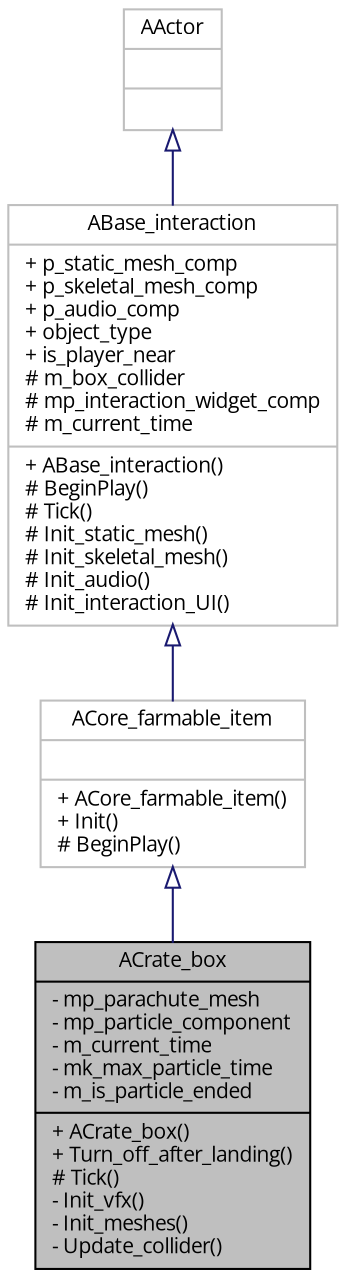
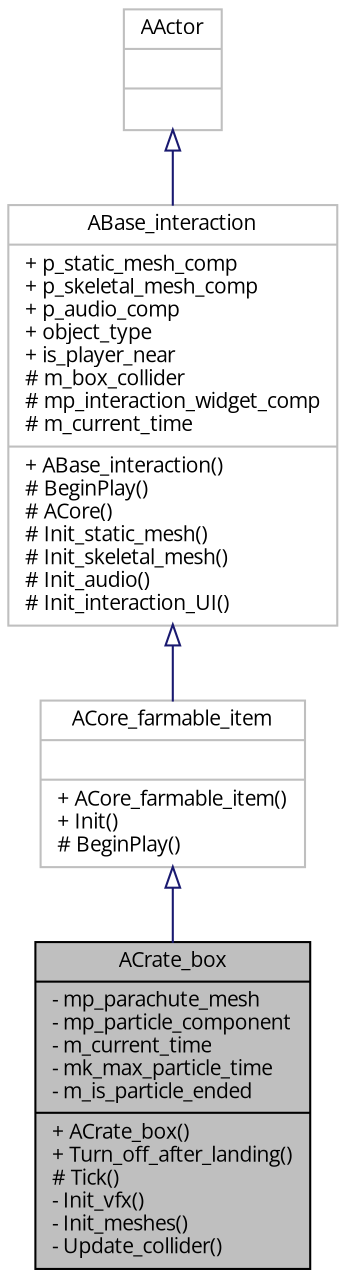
  digraph {
    fontname="Open Sans"
    node [color=grey75 fillcolor=white fontname="Open Sans" fontsize=10 shape=record style=filled]
    edge [arrowtail=onormal color=midnightblue dir=back fontname="Open Sans" fontsize=10 labelfontname=Helvetica labelfontsize=10 style=solid]
    n1 [color=black fillcolor=grey75 fontcolor=black height=0.2 label="{ACrate_box\n|- mp_parachute_mesh\l- mp_particle_component\l- m_current_time\l- mk_max_particle_time\l- m_is_particle_ended\l|+ ACrate_box()\l+ Turn_off_after_landing()\l# Tick()\l- Init_vfx()\l- Init_meshes()\l- Update_collider()\l}" width=0.4]
    n2 [height=0.2 label="{ACore_farmable_item\n||+ ACore_farmable_item()\l+ Init()\l# BeginPlay()\l}" width=0.4]
-   n3 [height=0.2 label="{ABase_interaction\n|+ p_static_mesh_comp\l+ p_skeletal_mesh_comp\l+ p_audio_comp\l+ object_type\l+ is_player_near\l# m_box_collider\l# mp_interaction_widget_comp\l# m_current_time\l|+ ABase_interaction()\l# BeginPlay()\l# Tick()\l# Init_static_mesh()\l# Init_skeletal_mesh()\l# Init_audio()\l# Init_interaction_UI()\l}" width=0.4]
+   n3 [height=0.2 label="{ABase_interaction\n|+ p_static_mesh_comp\l+ p_skeletal_mesh_comp\l+ p_audio_comp\l+ object_type\l+ is_player_near\l# m_box_collider\l# mp_interaction_widget_comp\l# m_current_time\l|+ ABase_interaction()\l# BeginPlay()\l# ACore()\l# Init_static_mesh()\l# Init_skeletal_mesh()\l# Init_audio()\l# Init_interaction_UI()\l}" width=0.4]
    n4 [height=0.2 label="{AActor\n||}" width=0.4]
    n2 -> n1
    n3 -> n2
    n4 -> n3
  }
